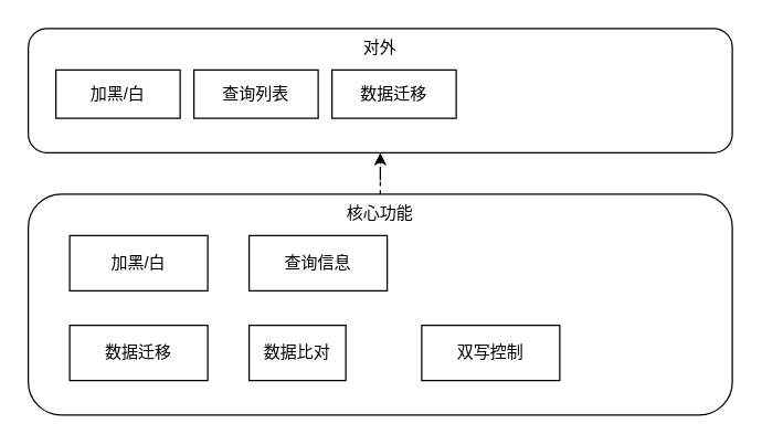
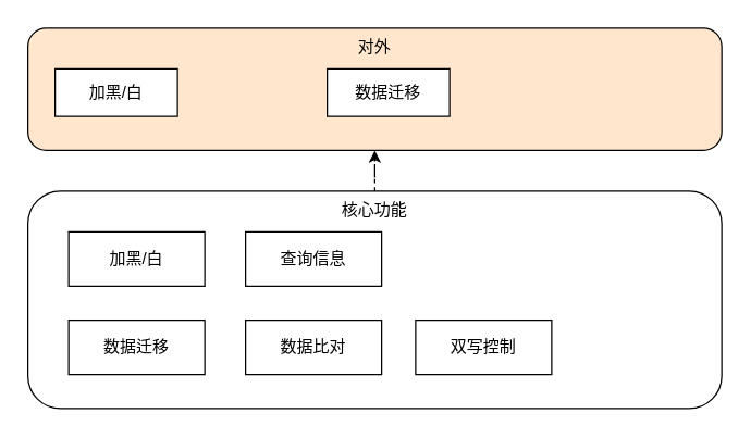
  <mxCell id="0" />
  <mxCell id="1" parent="0" />
- <mxCell id="2" value="对外" style="rounded=1;whiteSpace=wrap;html=1;verticalAlign=top;" vertex="1" parent="1"><mxGeometry x="20" y="20" width="510" height="90" as="geometry" /></mxCell>
+ <mxCell id="2" value="对外" style="rounded=1;whiteSpace=wrap;html=1;verticalAlign=top;fillColor=#ffe6cc;" vertex="1" parent="1"><mxGeometry x="20" y="20" width="510" height="90" as="geometry" /></mxCell>
  <mxCell id="3" value="加黑/白" style="rounded=0;whiteSpace=wrap;html=1;verticalAlign=middle;" vertex="1" parent="1"><mxGeometry x="40" y="50" width="90" height="35" as="geometry" /></mxCell>
- <mxCell id="4" value="查询列表" style="rounded=0;whiteSpace=wrap;html=1;verticalAlign=middle;" vertex="1" parent="1"><mxGeometry x="140" y="50" width="90" height="35" as="geometry" /></mxCell>
  <mxCell id="5" value="数据迁移" style="rounded=0;whiteSpace=wrap;html=1;verticalAlign=middle;" vertex="1" parent="1"><mxGeometry x="240" y="50" width="90" height="35" as="geometry" /></mxCell>
  <mxCell id="6" style="edgeStyle=orthogonalEdgeStyle;rounded=0;orthogonalLoop=1;jettySize=auto;html=1;entryX=0.5;entryY=1;entryDx=0;entryDy=0;dashed=1;" edge="1" parent="1" source="7" target="2"><mxGeometry relative="1" as="geometry" /></mxCell>
  <mxCell id="7" value="核心功能" style="rounded=1;whiteSpace=wrap;html=1;verticalAlign=top;" vertex="1" parent="1"><mxGeometry x="20" y="140" width="510" height="160" as="geometry" /></mxCell>
  <mxCell id="8" value="数据迁移" style="rounded=0;whiteSpace=wrap;html=1;" vertex="1" parent="1"><mxGeometry x="50" y="235" width="100" height="40" as="geometry" /></mxCell>
  <mxCell id="9" value="加黑/白" style="rounded=0;whiteSpace=wrap;html=1;" vertex="1" parent="1"><mxGeometry x="50" y="170" width="100" height="40" as="geometry" /></mxCell>
  <mxCell id="10" value="查询信息" style="rounded=0;whiteSpace=wrap;html=1;" vertex="1" parent="1"><mxGeometry x="180" y="170" width="100" height="40" as="geometry" /></mxCell>
- <mxCell id="11" value="数据比对" style="rounded=0;whiteSpace=wrap;html=1;" vertex="1" parent="1"><mxGeometry x="180" y="235" width="70" height="40" as="geometry" /></mxCell>
+ <mxCell id="11" value="数据比对" style="rounded=0;whiteSpace=wrap;html=1;" vertex="1" parent="1"><mxGeometry x="180" y="235" width="100" height="40" as="geometry" /></mxCell>
  <mxCell id="12" value="双写控制" style="rounded=0;whiteSpace=wrap;html=1;" vertex="1" parent="1"><mxGeometry x="305" y="235" width="100" height="40" as="geometry" /></mxCell>
